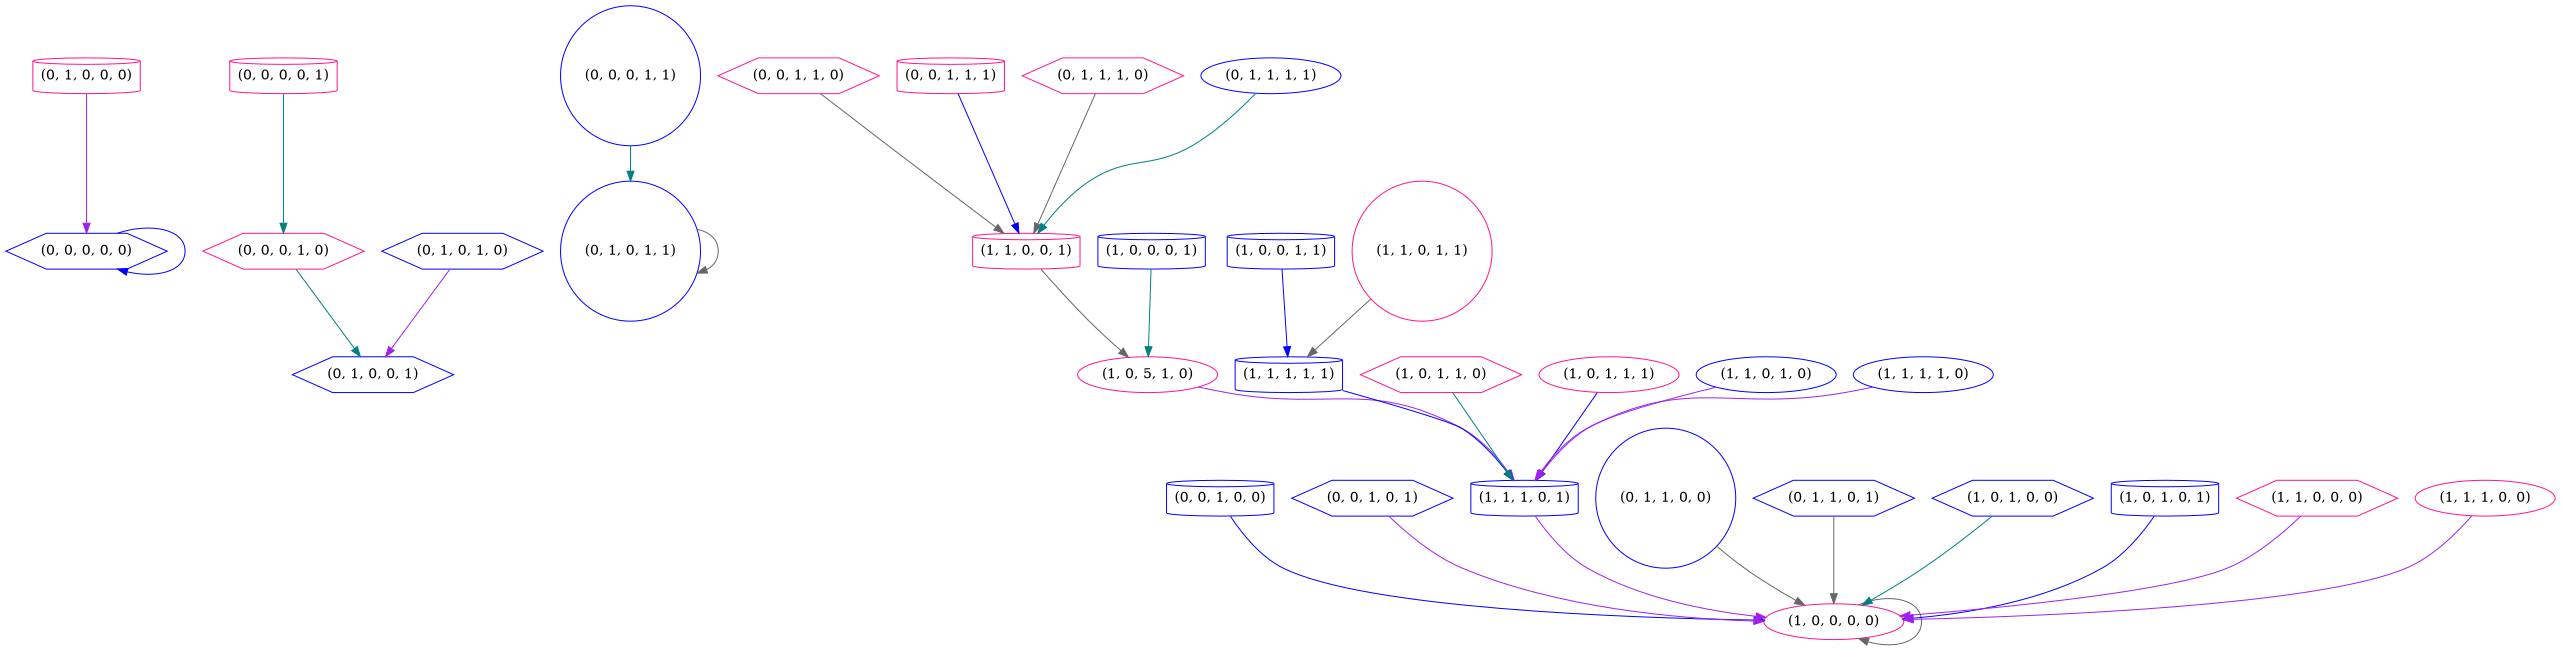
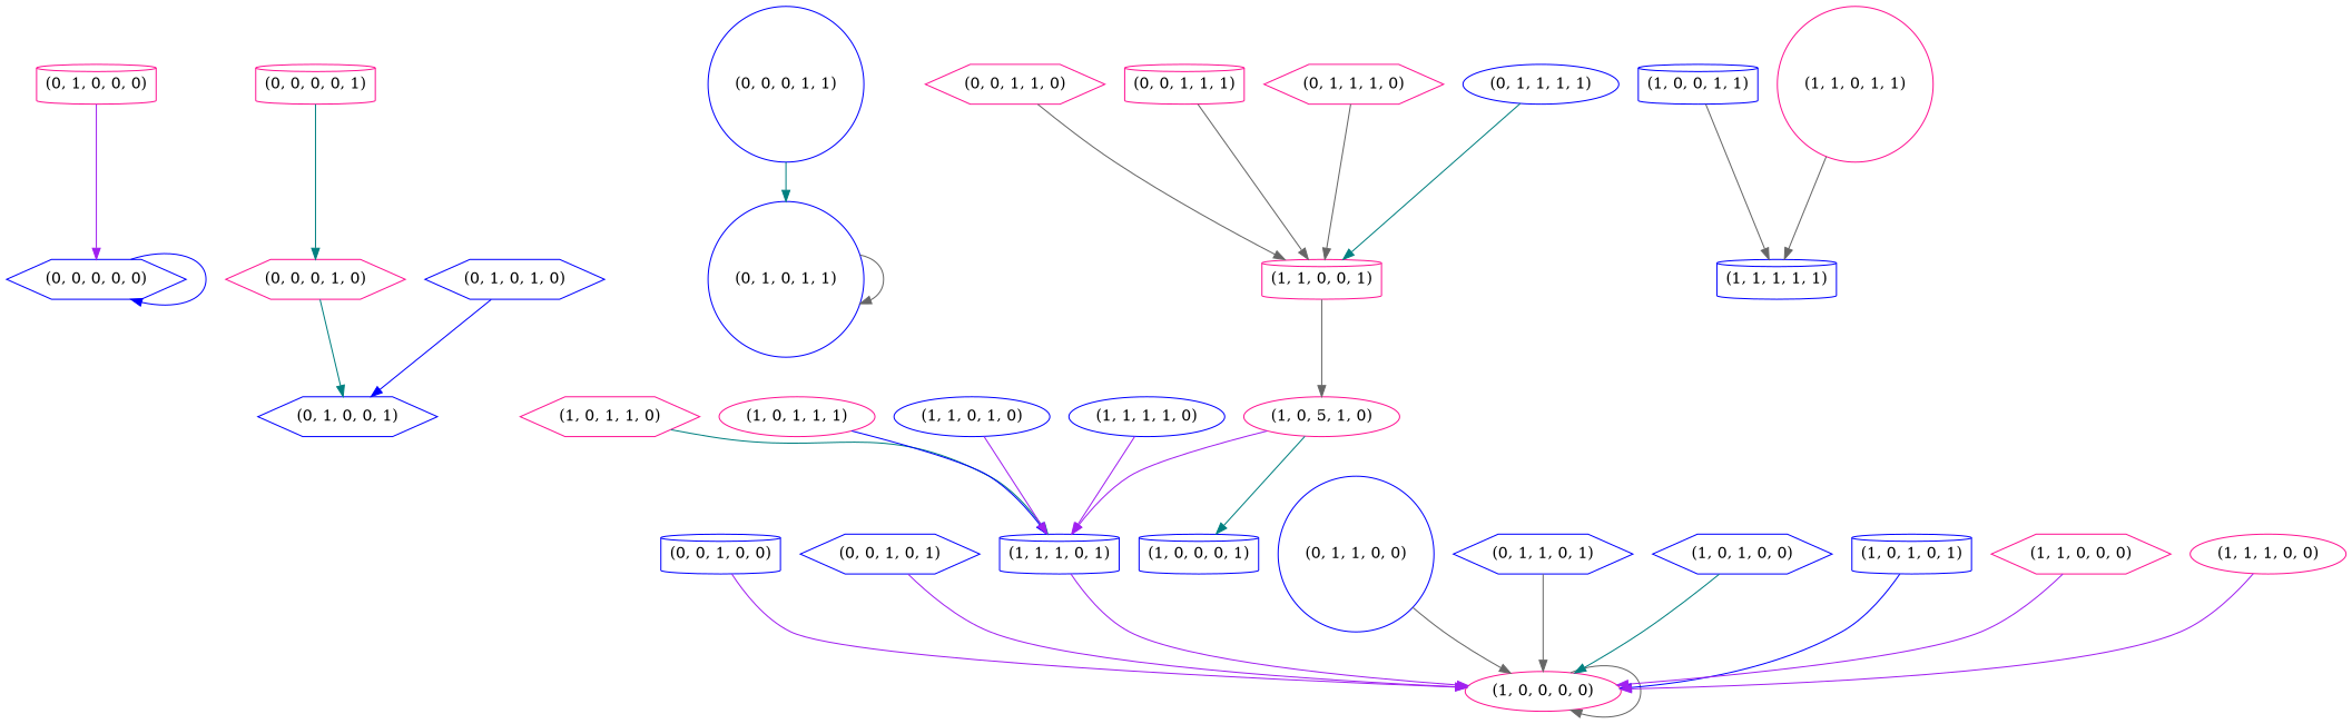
  digraph {
    node [color=blue shape=hexagon]
    edge [color=gray40]
    "(0, 0, 0, 0, 0)"
    "(0, 0, 0, 0, 1)" [color=deeppink shape=cylinder]
    "(0, 0, 0, 1, 0)" [color=deeppink]
    "(0, 1, 0, 0, 1)"
    "(0, 0, 0, 1, 1)" [shape=circle]
    "(0, 1, 0, 1, 1)" [shape=circle]
    "(0, 0, 1, 0, 0)" [shape=cylinder]
    "(1, 0, 0, 0, 0)" [color=deeppink shape=ellipse]
    "(0, 0, 1, 0, 1)"
    "(0, 0, 1, 1, 0)" [color=deeppink]
    "(1, 1, 0, 0, 1)" [color=deeppink shape=cylinder]
    n12 [color=deeppink label="(1, 0, 5, 1, 0)" shape=ellipse]
    "(1, 1, 1, 0, 1)" [shape=cylinder]
    "(0, 0, 1, 1, 1)" [color=deeppink shape=cylinder]
    "(0, 1, 0, 0, 0)" [color=deeppink shape=cylinder]
    "(0, 1, 0, 1, 0)"
    "(0, 1, 1, 0, 0)" [shape=circle]
    "(0, 1, 1, 0, 1)"
    "(0, 1, 1, 1, 0)" [color=deeppink]
    "(0, 1, 1, 1, 1)" [shape=ellipse]
    "(1, 0, 0, 0, 1)" [shape=cylinder]
    "(1, 0, 0, 1, 1)" [shape=cylinder]
    "(1, 1, 1, 1, 1)" [shape=cylinder]
    "(1, 0, 1, 0, 0)"
    "(1, 0, 1, 0, 1)" [shape=cylinder]
    "(1, 0, 1, 1, 0)" [color=deeppink]
    "(1, 0, 1, 1, 1)" [color=deeppink shape=ellipse]
    "(1, 1, 0, 0, 0)" [color=deeppink]
    "(1, 1, 0, 1, 0)" [shape=ellipse]
    "(1, 1, 0, 1, 1)" [color=deeppink shape=circle]
    "(1, 1, 1, 0, 0)" [color=deeppink shape=ellipse]
    "(1, 1, 1, 1, 0)" [shape=ellipse]
    "(0, 0, 0, 0, 0)" -> "(0, 0, 0, 0, 0)" [color=blue]
    "(0, 0, 0, 0, 1)" -> "(0, 0, 0, 1, 0)" [color=teal]
    "(0, 0, 0, 1, 0)" -> "(0, 1, 0, 0, 1)" [color=teal]
    "(0, 0, 0, 1, 1)" -> "(0, 1, 0, 1, 1)" [color=teal]
    "(0, 1, 0, 1, 1)" -> "(0, 1, 0, 1, 1)"
-   "(0, 0, 1, 0, 0)" -> "(1, 0, 0, 0, 0)" [color=blue]
+   "(0, 0, 1, 0, 0)" -> "(1, 0, 0, 0, 0)" [color=purple]
    "(1, 0, 0, 0, 0)" -> "(1, 0, 0, 0, 0)"
    "(0, 0, 1, 0, 1)" -> "(1, 0, 0, 0, 0)" [color=purple]
    "(0, 0, 1, 1, 0)" -> "(1, 1, 0, 0, 1)"
    "(1, 1, 0, 0, 1)" -> n12
    n12 -> "(1, 1, 1, 0, 1)" [color=purple]
    "(1, 1, 1, 0, 1)" -> "(1, 0, 0, 0, 0)" [color=purple]
-   "(0, 0, 1, 1, 1)" -> "(1, 1, 0, 0, 1)" [color=blue]
+   "(0, 0, 1, 1, 1)" -> "(1, 1, 0, 0, 1)"
    "(0, 1, 0, 0, 0)" -> "(0, 0, 0, 0, 0)" [color=purple]
-   "(0, 1, 0, 1, 0)" -> "(0, 1, 0, 0, 1)" [color=purple]
+   "(0, 1, 0, 1, 0)" -> "(0, 1, 0, 0, 1)" [color=blue]
    "(0, 1, 1, 0, 0)" -> "(1, 0, 0, 0, 0)"
    "(0, 1, 1, 0, 1)" -> "(1, 0, 0, 0, 0)"
    "(0, 1, 1, 1, 0)" -> "(1, 1, 0, 0, 1)"
    "(0, 1, 1, 1, 1)" -> "(1, 1, 0, 0, 1)" [color=teal]
-   "(1, 0, 0, 0, 1)" -> n12 [color=teal]
-   "(1, 0, 0, 1, 1)" -> "(1, 1, 1, 1, 1)" [color=blue]
-   "(1, 1, 1, 1, 1)" -> "(1, 1, 1, 0, 1)" [color=blue]
+   n12 -> "(1, 0, 0, 0, 1)" [color=teal]
+   "(1, 0, 0, 1, 1)" -> "(1, 1, 1, 1, 1)"
    "(1, 0, 1, 0, 0)" -> "(1, 0, 0, 0, 0)" [color=teal]
    "(1, 0, 1, 0, 1)" -> "(1, 0, 0, 0, 0)" [color=blue]
    "(1, 0, 1, 1, 0)" -> "(1, 1, 1, 0, 1)" [color=teal]
    "(1, 0, 1, 1, 1)" -> "(1, 1, 1, 0, 1)" [color=blue]
    "(1, 1, 0, 0, 0)" -> "(1, 0, 0, 0, 0)" [color=purple]
    "(1, 1, 0, 1, 0)" -> "(1, 1, 1, 0, 1)" [color=purple]
    "(1, 1, 0, 1, 1)" -> "(1, 1, 1, 1, 1)"
    "(1, 1, 1, 0, 0)" -> "(1, 0, 0, 0, 0)" [color=purple]
    "(1, 1, 1, 1, 0)" -> "(1, 1, 1, 0, 1)" [color=purple]
  }
